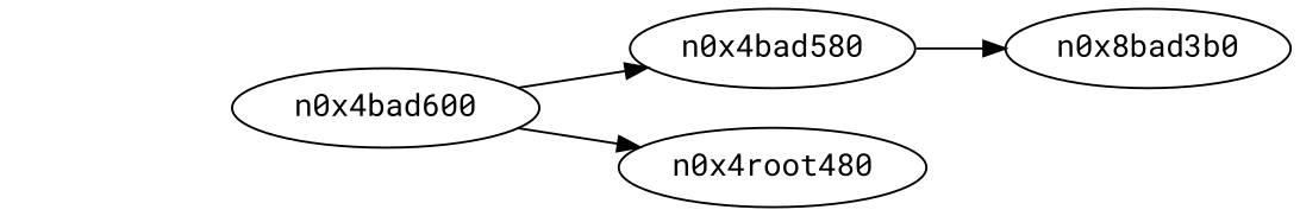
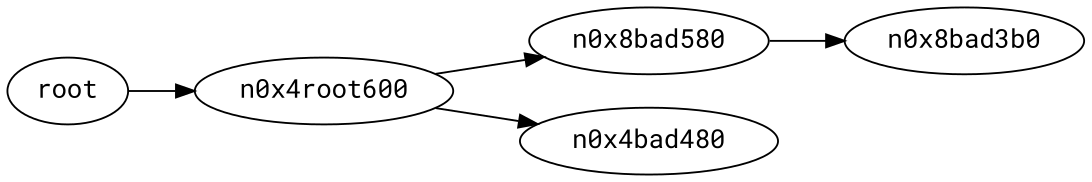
  digraph {
    fontname="Roboto Mono"
    rankdir=LR
    node [fontname="Roboto Mono"]
    edge [fontname="Roboto Mono"]
-   n0x4bad600
-   n0x4bad580
-   n0x4bad480 [label=n0x4root480]
+   n1 [label=root]
+   n0x4bad600 [label=n0x4root600]
+   n0x4bad580 [label=n0x8bad580]
+   n0x4bad480
    n5 [label=n0x8bad3b0]
+   n1 -> n0x4bad600
    n0x4bad600 -> n0x4bad580
    n0x4bad600 -> n0x4bad480
    n0x4bad580 -> n5
  }
